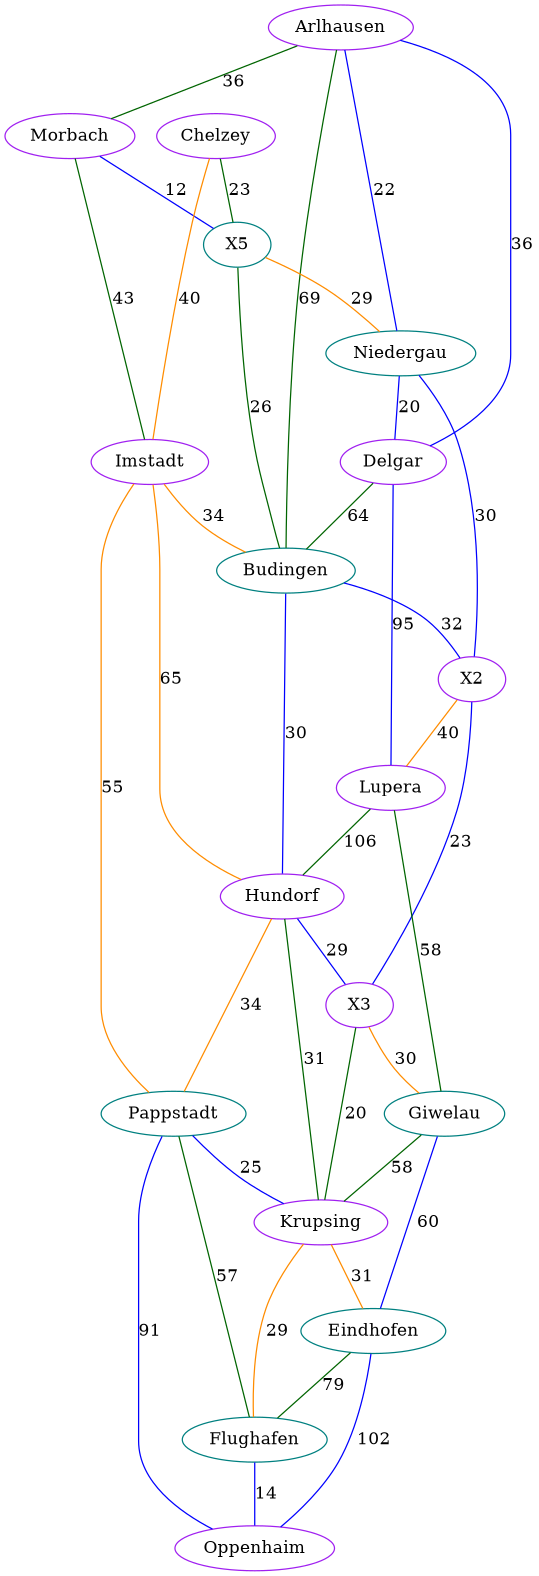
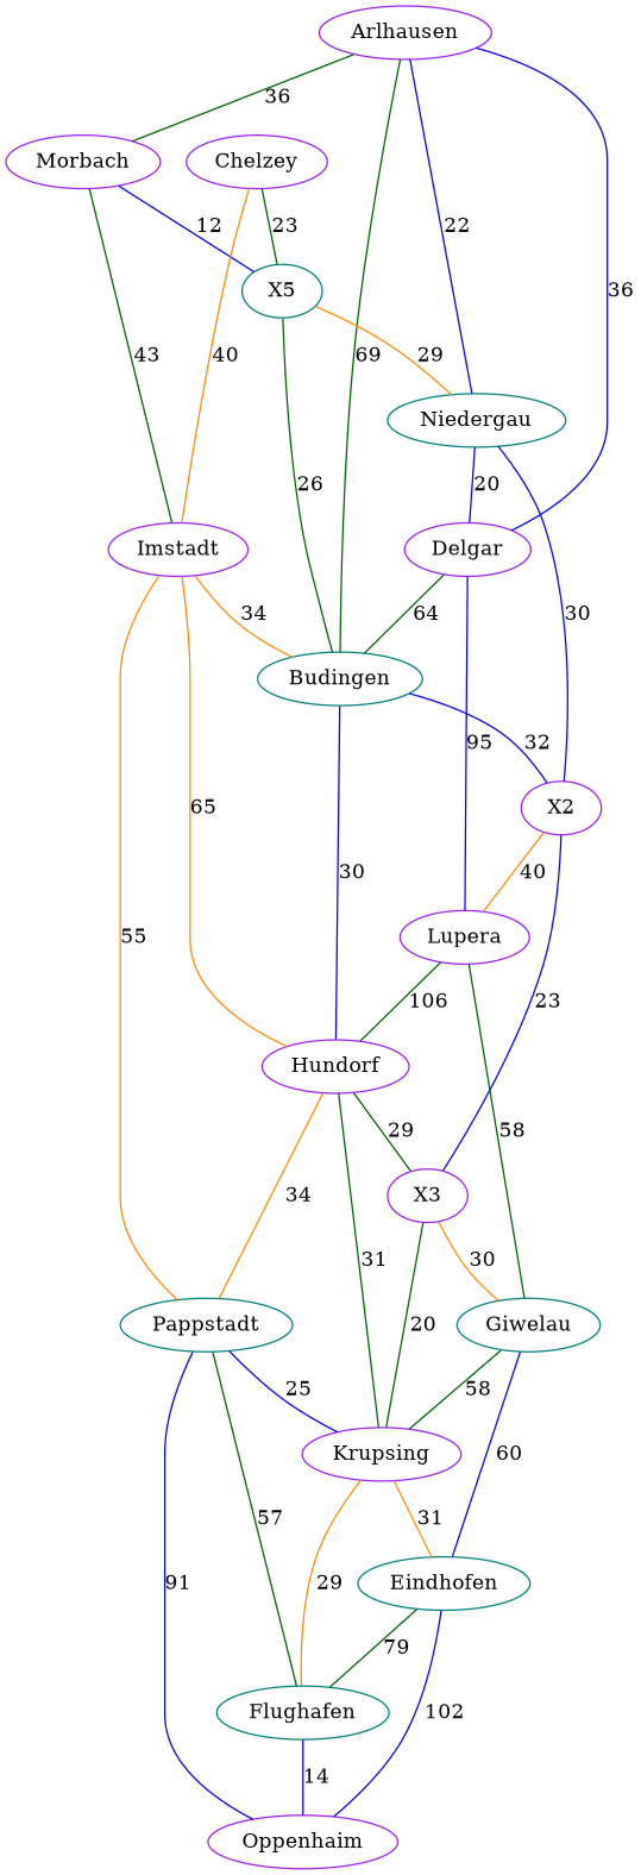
  graph {
    node [color=purple]
    edge [color=blue]
    n1 [label=Arlhausen]
    n2 [label=Morbach]
    n3 [color=teal label=Niedergau]
    n4 [label=Delgar]
    n5 [color=teal label=Budingen]
    n6 [color=teal label=X5]
    n7 [label=Imstadt]
    n8 [label=X2]
    n9 [label=Lupera]
    n10 [label=Hundorf]
    n11 [label=Chelzey]
    n12 [color=teal label=Pappstadt]
    n13 [label=X3]
    n14 [color=teal label=Giwelau]
    n15 [label=Krupsing]
    n16 [color=teal label=Flughafen]
    n17 [label=Oppenhaim]
    n18 [color=teal label=Eindhofen]
    n1 -- n2 [color=darkgreen label=36]
    n1 -- n3 [label=22]
    n1 -- n4 [label=36]
    n1 -- n5 [color=darkgreen label=69]
    n2 -- n6 [label=12]
    n2 -- n7 [color=darkgreen label=43]
    n3 -- n4 [label=20]
    n3 -- n8 [label=30]
    n4 -- n5 [color=darkgreen label=64]
    n4 -- n9 [label=95]
    n5 -- n8 [label=32]
    n5 -- n10 [label=30]
    n6 -- n3 [color=darkorange label=29]
    n6 -- n5 [color=darkgreen label=26]
    n7 -- n5 [color=darkorange label=34]
    n7 -- n10 [color=darkorange label=65]
    n7 -- n12 [color=darkorange label=55]
    n8 -- n9 [color=darkorange label=40]
    n8 -- n13 [label=23]
    n9 -- n10 [color=darkgreen label=106]
    n9 -- n14 [color=darkgreen label=58]
    n10 -- n12 [color=darkorange label=34]
-   n10 -- n13 [label=29]
+   n10 -- n13 [color=darkgreen label=29]
    n10 -- n15 [color=darkgreen label=31]
    n11 -- n6 [color=darkgreen label=23]
    n11 -- n7 [color=darkorange label=40]
    n12 -- n15 [label=25]
    n12 -- n16 [color=darkgreen label=57]
    n12 -- n17 [label=91]
    n13 -- n14 [color=darkorange label=30]
    n13 -- n15 [color=darkgreen label=20]
    n14 -- n15 [color=darkgreen label=58]
    n14 -- n18 [label=60]
    n15 -- n16 [color=darkorange label=29]
    n15 -- n18 [color=darkorange label=31]
    n16 -- n17 [label=14]
    n18 -- n16 [color=darkgreen label=79]
    n18 -- n17 [label=102]
  }
